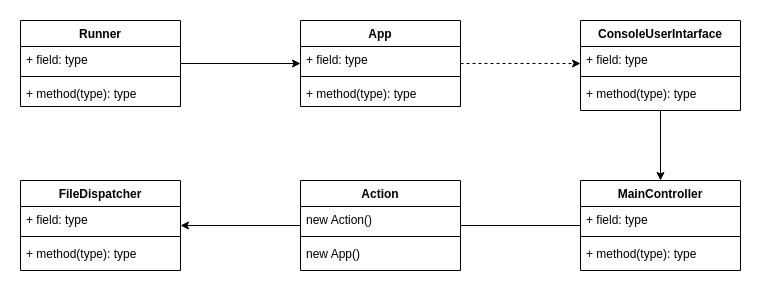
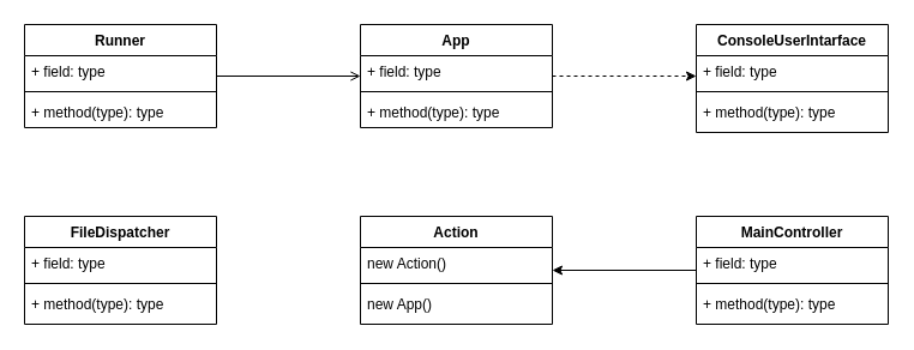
  <mxCell id="0" />
  <mxCell id="1" parent="0" />
- <mxCell id="2" value="" style="edgeStyle=orthogonalEdgeStyle;rounded=0;orthogonalLoop=1;jettySize=auto;html=1;" parent="1" source="3" target="8" edge="1"><mxGeometry relative="1" as="geometry" /></mxCell>
+ <mxCell id="2" value="" style="edgeStyle=orthogonalEdgeStyle;rounded=0;orthogonalLoop=1;jettySize=auto;html=1;endArrow=open;" parent="1" source="3" target="8" edge="1"><mxGeometry relative="1" as="geometry" /></mxCell>
  <mxCell id="3" value="Runner" style="swimlane;fontStyle=1;align=center;verticalAlign=top;childLayout=stackLayout;horizontal=1;startSize=26;horizontalStack=0;resizeParent=1;resizeParentMax=0;resizeLast=0;collapsible=1;marginBottom=0;whiteSpace=wrap;html=1;" parent="1" vertex="1"><mxGeometry x="20" y="20" width="160" height="86" as="geometry" /></mxCell>
  <mxCell id="4" value="+ field: type" style="text;strokeColor=none;fillColor=none;align=left;verticalAlign=top;spacingLeft=4;spacingRight=4;overflow=hidden;rotatable=0;points=[[0,0.5],[1,0.5]];portConstraint=eastwest;whiteSpace=wrap;html=1;" parent="3" vertex="1"><mxGeometry y="26" width="160" height="26" as="geometry" /></mxCell>
  <mxCell id="5" value="" style="line;strokeWidth=1;fillColor=none;align=left;verticalAlign=middle;spacingTop=-1;spacingLeft=3;spacingRight=3;rotatable=0;labelPosition=right;points=[];portConstraint=eastwest;strokeColor=inherit;" parent="3" vertex="1"><mxGeometry y="52" width="160" height="8" as="geometry" /></mxCell>
  <mxCell id="6" value="+ method(type): type" style="text;strokeColor=none;fillColor=none;align=left;verticalAlign=top;spacingLeft=4;spacingRight=4;overflow=hidden;rotatable=0;points=[[0,0.5],[1,0.5]];portConstraint=eastwest;whiteSpace=wrap;html=1;" parent="3" vertex="1"><mxGeometry y="60" width="160" height="26" as="geometry" /></mxCell>
  <mxCell id="7" value="" style="edgeStyle=orthogonalEdgeStyle;rounded=0;orthogonalLoop=1;jettySize=auto;html=1;dashed=1;" parent="1" source="8" target="13" edge="1"><mxGeometry relative="1" as="geometry"><Array as="points"><mxPoint x="550" y="63" /><mxPoint x="550" y="63" /></Array></mxGeometry></mxCell>
  <mxCell id="8" value="App" style="swimlane;fontStyle=1;align=center;verticalAlign=top;childLayout=stackLayout;horizontal=1;startSize=26;horizontalStack=0;resizeParent=1;resizeParentMax=0;resizeLast=0;collapsible=1;marginBottom=0;whiteSpace=wrap;html=1;" parent="1" vertex="1"><mxGeometry x="300" y="20" width="160" height="86" as="geometry" /></mxCell>
  <mxCell id="9" value="+ field: type" style="text;strokeColor=none;fillColor=none;align=left;verticalAlign=top;spacingLeft=4;spacingRight=4;overflow=hidden;rotatable=0;points=[[0,0.5],[1,0.5]];portConstraint=eastwest;whiteSpace=wrap;html=1;" parent="8" vertex="1"><mxGeometry y="26" width="160" height="26" as="geometry" /></mxCell>
  <mxCell id="10" value="" style="line;strokeWidth=1;fillColor=none;align=left;verticalAlign=middle;spacingTop=-1;spacingLeft=3;spacingRight=3;rotatable=0;labelPosition=right;points=[];portConstraint=eastwest;strokeColor=inherit;" parent="8" vertex="1"><mxGeometry y="52" width="160" height="8" as="geometry" /></mxCell>
  <mxCell id="11" value="+ method(type): type" style="text;strokeColor=none;fillColor=none;align=left;verticalAlign=top;spacingLeft=4;spacingRight=4;overflow=hidden;rotatable=0;points=[[0,0.5],[1,0.5]];portConstraint=eastwest;whiteSpace=wrap;html=1;" parent="8" vertex="1"><mxGeometry y="60" width="160" height="26" as="geometry" /></mxCell>
- <mxCell id="12" value="" style="edgeStyle=orthogonalEdgeStyle;rounded=0;orthogonalLoop=1;jettySize=auto;html=1;" edge="1" parent="1" source="13" target="18"><mxGeometry relative="1" as="geometry" /></mxCell>
  <mxCell id="13" value="ConsoleUserIntarface" style="swimlane;fontStyle=1;align=center;verticalAlign=top;childLayout=stackLayout;horizontal=1;startSize=26;horizontalStack=0;resizeParent=1;resizeParentMax=0;resizeLast=0;collapsible=1;marginBottom=0;whiteSpace=wrap;html=1;" parent="1" vertex="1"><mxGeometry x="580" y="20" width="160" height="90" as="geometry" /></mxCell>
  <mxCell id="14" value="+ field: type" style="text;strokeColor=none;fillColor=none;align=left;verticalAlign=top;spacingLeft=4;spacingRight=4;overflow=hidden;rotatable=0;points=[[0,0.5],[1,0.5]];portConstraint=eastwest;whiteSpace=wrap;html=1;" parent="13" vertex="1"><mxGeometry y="26" width="160" height="26" as="geometry" /></mxCell>
  <mxCell id="15" value="" style="line;strokeWidth=1;fillColor=none;align=left;verticalAlign=middle;spacingTop=-1;spacingLeft=3;spacingRight=3;rotatable=0;labelPosition=right;points=[];portConstraint=eastwest;strokeColor=inherit;" parent="13" vertex="1"><mxGeometry y="52" width="160" height="8" as="geometry" /></mxCell>
  <mxCell id="16" value="+ method(type): type" style="text;strokeColor=none;fillColor=none;align=left;verticalAlign=top;spacingLeft=4;spacingRight=4;overflow=hidden;rotatable=0;points=[[0,0.5],[1,0.5]];portConstraint=eastwest;whiteSpace=wrap;html=1;" parent="13" vertex="1"><mxGeometry y="60" width="160" height="30" as="geometry" /></mxCell>
- <mxCell id="17" value="" style="edgeStyle=orthogonalEdgeStyle;rounded=0;orthogonalLoop=1;jettySize=auto;html=1;endArrow=none;" edge="1" parent="1" source="18" target="23"><mxGeometry relative="1" as="geometry" /></mxCell>
+ <mxCell id="17" value="" style="edgeStyle=orthogonalEdgeStyle;rounded=0;orthogonalLoop=1;jettySize=auto;html=1;" edge="1" parent="1" source="18" target="23"><mxGeometry relative="1" as="geometry" /></mxCell>
  <mxCell id="18" value="MainController" style="swimlane;fontStyle=1;align=center;verticalAlign=top;childLayout=stackLayout;horizontal=1;startSize=26;horizontalStack=0;resizeParent=1;resizeParentMax=0;resizeLast=0;collapsible=1;marginBottom=0;whiteSpace=wrap;html=1;swimlaneLine=1;" vertex="1" parent="1"><mxGeometry x="580" y="180" width="160" height="90" as="geometry" /></mxCell>
  <mxCell id="19" value="+ field: type" style="text;strokeColor=none;fillColor=none;align=left;verticalAlign=top;spacingLeft=4;spacingRight=4;overflow=hidden;rotatable=0;points=[[0,0.5],[1,0.5]];portConstraint=eastwest;whiteSpace=wrap;html=1;" vertex="1" parent="18"><mxGeometry y="26" width="160" height="26" as="geometry" /></mxCell>
  <mxCell id="20" value="" style="line;strokeWidth=1;fillColor=none;align=left;verticalAlign=middle;spacingTop=-1;spacingLeft=3;spacingRight=3;rotatable=0;labelPosition=right;points=[];portConstraint=eastwest;strokeColor=inherit;" vertex="1" parent="18"><mxGeometry y="52" width="160" height="8" as="geometry" /></mxCell>
  <mxCell id="21" value="+ method(type): type" style="text;strokeColor=none;fillColor=none;align=left;verticalAlign=top;spacingLeft=4;spacingRight=4;overflow=hidden;rotatable=0;points=[[0,0.5],[1,0.5]];portConstraint=eastwest;whiteSpace=wrap;html=1;" vertex="1" parent="18"><mxGeometry y="60" width="160" height="30" as="geometry" /></mxCell>
- <mxCell id="22" value="" style="edgeStyle=orthogonalEdgeStyle;rounded=0;orthogonalLoop=1;jettySize=auto;html=1;" edge="1" parent="1" source="23" target="27"><mxGeometry relative="1" as="geometry" /></mxCell>
  <mxCell id="23" value="Action" style="swimlane;fontStyle=1;align=center;verticalAlign=top;childLayout=stackLayout;horizontal=1;startSize=26;horizontalStack=0;resizeParent=1;resizeParentMax=0;resizeLast=0;collapsible=1;marginBottom=0;whiteSpace=wrap;html=1;" vertex="1" parent="1"><mxGeometry x="300" y="180" width="160" height="90" as="geometry" /></mxCell>
  <mxCell id="24" value="new Action()" style="text;strokeColor=none;fillColor=none;align=left;verticalAlign=top;spacingLeft=4;spacingRight=4;overflow=hidden;rotatable=0;points=[[0,0.5],[1,0.5]];portConstraint=eastwest;whiteSpace=wrap;html=1;" vertex="1" parent="23"><mxGeometry y="26" width="160" height="26" as="geometry" /></mxCell>
  <mxCell id="25" value="" style="line;strokeWidth=1;fillColor=none;align=left;verticalAlign=middle;spacingTop=-1;spacingLeft=3;spacingRight=3;rotatable=0;labelPosition=right;points=[];portConstraint=eastwest;strokeColor=inherit;" vertex="1" parent="23"><mxGeometry y="52" width="160" height="8" as="geometry" /></mxCell>
  <mxCell id="26" value="new App()" style="text;strokeColor=none;fillColor=none;align=left;verticalAlign=top;spacingLeft=4;spacingRight=4;overflow=hidden;rotatable=0;points=[[0,0.5],[1,0.5]];portConstraint=eastwest;whiteSpace=wrap;html=1;" vertex="1" parent="23"><mxGeometry y="60" width="160" height="30" as="geometry" /></mxCell>
  <mxCell id="27" value="FileDispatcher" style="swimlane;fontStyle=1;align=center;verticalAlign=top;childLayout=stackLayout;horizontal=1;startSize=26;horizontalStack=0;resizeParent=1;resizeParentMax=0;resizeLast=0;collapsible=1;marginBottom=0;whiteSpace=wrap;html=1;" vertex="1" parent="1"><mxGeometry x="20" y="180" width="160" height="90" as="geometry" /></mxCell>
  <mxCell id="28" value="+ field: type" style="text;strokeColor=none;fillColor=none;align=left;verticalAlign=top;spacingLeft=4;spacingRight=4;overflow=hidden;rotatable=0;points=[[0,0.5],[1,0.5]];portConstraint=eastwest;whiteSpace=wrap;html=1;" vertex="1" parent="27"><mxGeometry y="26" width="160" height="26" as="geometry" /></mxCell>
  <mxCell id="29" value="" style="line;strokeWidth=1;fillColor=none;align=left;verticalAlign=middle;spacingTop=-1;spacingLeft=3;spacingRight=3;rotatable=0;labelPosition=right;points=[];portConstraint=eastwest;strokeColor=inherit;" vertex="1" parent="27"><mxGeometry y="52" width="160" height="8" as="geometry" /></mxCell>
  <mxCell id="30" value="+ method(type): type" style="text;strokeColor=none;fillColor=none;align=left;verticalAlign=top;spacingLeft=4;spacingRight=4;overflow=hidden;rotatable=0;points=[[0,0.5],[1,0.5]];portConstraint=eastwest;whiteSpace=wrap;html=1;" vertex="1" parent="27"><mxGeometry y="60" width="160" height="30" as="geometry" /></mxCell>
